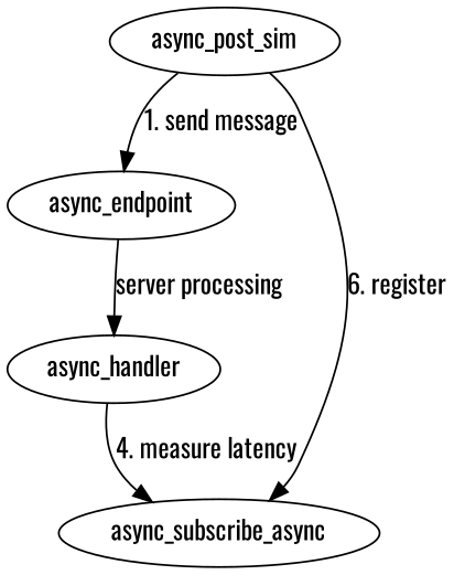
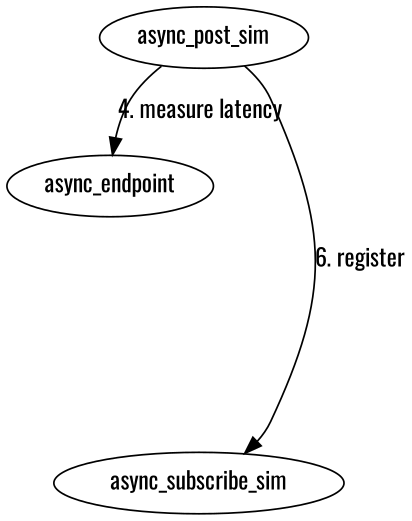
  digraph {
    fontname=Oswald
    node [fontname=Oswald]
    edge [fontname=Oswald]
    async_post_sim
    async_endpoint
-   async_subscribe_sim [label=async_subscribe_async]
-   async_handler
-   async_post_sim -> async_endpoint [label="1. send message"]
+   async_subscribe_sim
+   async_post_sim -> async_endpoint [label="4. measure latency"]
    async_post_sim -> async_subscribe_sim [label="6. register"]
-   async_endpoint -> async_handler [label="server processing"]
-   async_handler -> async_subscribe_sim [label="4. measure latency"]
  }
